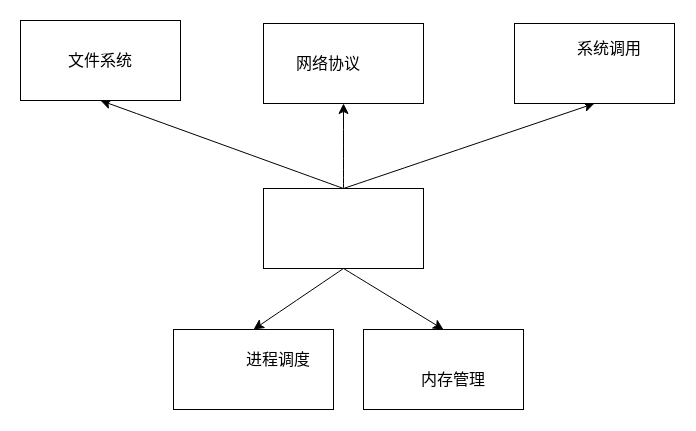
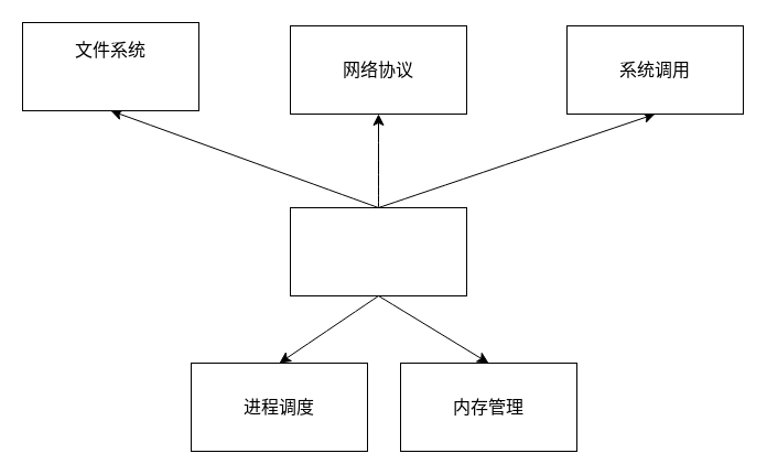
  <mxCell id="0" />
  <mxCell id="1" parent="0" />
  <mxCell id="2" style="edgeStyle=none;curved=1;rounded=0;orthogonalLoop=1;jettySize=auto;html=1;exitX=0.5;exitY=1;exitDx=0;exitDy=0;entryX=0.5;entryY=0;entryDx=0;entryDy=0;fontSize=12;startSize=8;endSize=8;" edge="1" parent="1" source="5" target="10"><mxGeometry relative="1" as="geometry" /></mxCell>
  <mxCell id="3" style="edgeStyle=none;curved=1;rounded=0;orthogonalLoop=1;jettySize=auto;html=1;exitX=0.5;exitY=0;exitDx=0;exitDy=0;entryX=0.5;entryY=1;entryDx=0;entryDy=0;fontSize=12;startSize=8;endSize=8;" edge="1" parent="1" source="5" target="14"><mxGeometry relative="1" as="geometry" /></mxCell>
  <mxCell id="4" style="edgeStyle=none;curved=1;rounded=0;orthogonalLoop=1;jettySize=auto;html=1;exitX=0.5;exitY=0;exitDx=0;exitDy=0;entryX=0.5;entryY=1;entryDx=0;entryDy=0;fontSize=12;startSize=8;endSize=8;" edge="1" parent="1" source="5" target="16"><mxGeometry relative="1" as="geometry" /></mxCell>
  <mxCell id="5" value="" style="rounded=0;whiteSpace=wrap;html=1;" vertex="1" parent="1"><mxGeometry x="263" y="188" width="160" height="80" as="geometry" /></mxCell>
  <mxCell id="6" style="edgeStyle=none;curved=1;rounded=0;orthogonalLoop=1;jettySize=auto;html=1;entryX=0.5;entryY=0;entryDx=0;entryDy=0;fontSize=12;startSize=8;endSize=8;exitX=0.5;exitY=1;exitDx=0;exitDy=0;" edge="1" parent="1" source="5" target="8"><mxGeometry relative="1" as="geometry" /></mxCell>
  <mxCell id="7" style="edgeStyle=none;curved=1;rounded=0;orthogonalLoop=1;jettySize=auto;html=1;entryX=0.5;entryY=1;entryDx=0;entryDy=0;fontSize=12;startSize=8;endSize=8;exitX=0.5;exitY=0;exitDx=0;exitDy=0;" edge="1" parent="1" source="5" target="12"><mxGeometry relative="1" as="geometry" /></mxCell>
  <mxCell id="8" value="" style="rounded=0;whiteSpace=wrap;html=1;" vertex="1" parent="1"><mxGeometry x="173" y="329" width="160" height="80" as="geometry" /></mxCell>
- <mxCell id="9" value="进程调度" style="text;strokeColor=none;fillColor=none;html=1;align=center;verticalAlign=middle;whiteSpace=wrap;rounded=0;fontSize=16;" vertex="1" parent="1"><mxGeometry x="236" y="336.5" width="84" height="45" as="geometry" /></mxCell>
+ <mxCell id="9" value="进程调度" style="text;strokeColor=none;fillColor=none;html=1;align=center;verticalAlign=middle;whiteSpace=wrap;rounded=0;fontSize=16;" vertex="1" parent="1"><mxGeometry x="211" y="346.5" width="84" height="45" as="geometry" /></mxCell>
  <mxCell id="10" value="" style="rounded=0;whiteSpace=wrap;html=1;" vertex="1" parent="1"><mxGeometry x="363" y="329" width="160" height="80" as="geometry" /></mxCell>
- <mxCell id="11" value="内存管理" style="text;strokeColor=none;fillColor=none;html=1;align=center;verticalAlign=middle;whiteSpace=wrap;rounded=0;fontSize=16;" vertex="1" parent="1"><mxGeometry x="411" y="356.5" width="84" height="45" as="geometry" /></mxCell>
+ <mxCell id="11" value="内存管理" style="text;strokeColor=none;fillColor=none;html=1;align=center;verticalAlign=middle;whiteSpace=wrap;rounded=0;fontSize=16;" vertex="1" parent="1"><mxGeometry x="401" y="346.5" width="84" height="45" as="geometry" /></mxCell>
  <mxCell id="12" value="" style="rounded=0;whiteSpace=wrap;html=1;" vertex="1" parent="1"><mxGeometry x="20" y="20" width="160" height="80" as="geometry" /></mxCell>
- <mxCell id="13" value="文件系统" style="text;strokeColor=none;fillColor=none;html=1;align=center;verticalAlign=middle;whiteSpace=wrap;rounded=0;fontSize=16;" vertex="1" parent="1"><mxGeometry x="58" y="37.5" width="84" height="45" as="geometry" /></mxCell>
+ <mxCell id="13" value="文件系统" style="text;strokeColor=none;fillColor=none;html=1;align=center;verticalAlign=middle;whiteSpace=wrap;rounded=0;fontSize=16;" vertex="1" parent="1"><mxGeometry x="58" y="22.5" width="84" height="45" as="geometry" /></mxCell>
  <mxCell id="14" value="" style="rounded=0;whiteSpace=wrap;html=1;" vertex="1" parent="1"><mxGeometry x="263" y="23" width="160" height="80" as="geometry" /></mxCell>
- <mxCell id="15" value="网络协议" style="text;strokeColor=none;fillColor=none;html=1;align=center;verticalAlign=middle;whiteSpace=wrap;rounded=0;fontSize=16;" vertex="1" parent="1"><mxGeometry x="286" y="40.5" width="84" height="45" as="geometry" /></mxCell>
+ <mxCell id="15" value="网络协议" style="text;strokeColor=none;fillColor=none;html=1;align=center;verticalAlign=middle;whiteSpace=wrap;rounded=0;fontSize=16;" vertex="1" parent="1"><mxGeometry x="301" y="40.5" width="84" height="45" as="geometry" /></mxCell>
  <mxCell id="16" value="" style="rounded=0;whiteSpace=wrap;html=1;" vertex="1" parent="1"><mxGeometry x="514" y="23" width="160" height="80" as="geometry" /></mxCell>
- <mxCell id="17" value="系统调用" style="text;strokeColor=none;fillColor=none;html=1;align=center;verticalAlign=middle;whiteSpace=wrap;rounded=0;fontSize=16;" vertex="1" parent="1"><mxGeometry x="567" y="25.5" width="84" height="45" as="geometry" /></mxCell>
+ <mxCell id="17" value="系统调用" style="text;strokeColor=none;fillColor=none;html=1;align=center;verticalAlign=middle;whiteSpace=wrap;rounded=0;fontSize=16;" vertex="1" parent="1"><mxGeometry x="552" y="40.5" width="84" height="45" as="geometry" /></mxCell>
